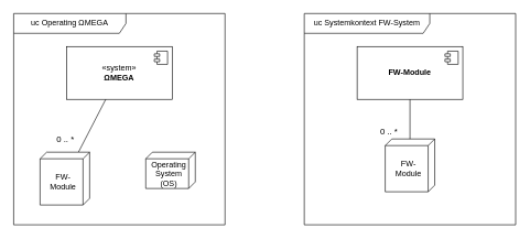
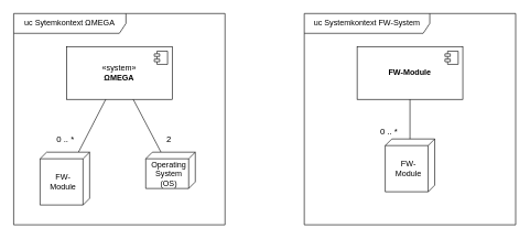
  <mxCell id="0" />
  <mxCell id="1" parent="0" />
- <mxCell id="2" value="uc Operating&amp;nbsp;ΩMEGA" style="shape=umlFrame;whiteSpace=wrap;html=1;pointerEvents=0;recursiveResize=0;container=1;collapsible=0;width=170;height=30;" vertex="1" parent="1"><mxGeometry x="20" y="20" width="320" height="320" as="geometry" /></mxCell>
+ <mxCell id="2" value="uc Sytemkontext&amp;nbsp;ΩMEGA" style="shape=umlFrame;whiteSpace=wrap;html=1;pointerEvents=0;recursiveResize=0;container=1;collapsible=0;width=170;height=30;" vertex="1" parent="1"><mxGeometry x="20" y="20" width="320" height="320" as="geometry" /></mxCell>
  <mxCell id="3" value="uc Systemkontext FW-System" style="shape=umlFrame;whiteSpace=wrap;html=1;pointerEvents=0;recursiveResize=0;container=1;collapsible=0;width=190;height=30;" vertex="1" parent="1"><mxGeometry x="460" y="20" width="320" height="320" as="geometry" /></mxCell>
  <mxCell id="4" value="«system»&lt;br&gt;&lt;b&gt;ΩMEGA&lt;/b&gt;" style="html=1;dropTarget=0;whiteSpace=wrap;" vertex="1" parent="1"><mxGeometry x="100" y="70" width="160" height="80" as="geometry" /></mxCell>
  <mxCell id="5" value="" style="shape=module;jettyWidth=8;jettyHeight=4;" vertex="1" parent="4"><mxGeometry x="1" width="20" height="20" relative="1" as="geometry"><mxPoint x="-27" y="7" as="offset" /></mxGeometry></mxCell>
  <mxCell id="6" style="rounded=0;orthogonalLoop=1;jettySize=auto;html=1;endArrow=none;endFill=0;" edge="1" parent="1" source="8" target="4"><mxGeometry relative="1" as="geometry" /></mxCell>
  <mxCell id="7" value="&lt;font style=&quot;font-size: 13px;&quot;&gt;0 .. *&lt;/font&gt;" style="edgeLabel;html=1;align=center;verticalAlign=middle;resizable=0;points=[];" vertex="1" connectable="0" parent="6"><mxGeometry x="-0.406" y="3" relative="1" as="geometry"><mxPoint x="-30" y="5" as="offset" /></mxGeometry></mxCell>
  <mxCell id="8" value="FW-Module" style="verticalAlign=middle;align=center;shape=cube;size=10;direction=south;fontStyle=0;html=1;boundedLbl=1;spacingLeft=5;whiteSpace=wrap;container=0;" vertex="1" parent="1"><mxGeometry x="60" y="230" width="75" height="80" as="geometry" /></mxCell>
+ <mxCell id="9" style="rounded=0;orthogonalLoop=1;jettySize=auto;html=1;endArrow=none;endFill=0;" edge="1" parent="1" source="11" target="4"><mxGeometry relative="1" as="geometry" /></mxCell>
+ <mxCell id="10" value="2" style="edgeLabel;html=1;align=center;verticalAlign=middle;resizable=0;points=[];fontSize=13;" vertex="1" connectable="0" parent="9"><mxGeometry x="-0.596" relative="1" as="geometry"><mxPoint x="20" y="-4" as="offset" /></mxGeometry></mxCell>
  <mxCell id="11" value="Operating&lt;br&gt;System &lt;br&gt;(OS)" style="verticalAlign=middle;align=center;shape=cube;size=10;direction=south;fontStyle=0;html=1;boundedLbl=1;spacingLeft=5;whiteSpace=wrap;container=0;" vertex="1" parent="1"><mxGeometry x="220" y="230" width="75" height="55" as="geometry" /></mxCell>
  <mxCell id="12" value="&lt;b&gt;FW-Module&lt;/b&gt;" style="html=1;dropTarget=0;whiteSpace=wrap;" vertex="1" parent="1"><mxGeometry x="540" y="70" width="160" height="80" as="geometry" /></mxCell>
  <mxCell id="13" value="" style="shape=module;jettyWidth=8;jettyHeight=4;" vertex="1" parent="12"><mxGeometry x="1" width="20" height="20" relative="1" as="geometry"><mxPoint x="-27" y="7" as="offset" /></mxGeometry></mxCell>
  <mxCell id="14" value="FW-Module" style="verticalAlign=middle;align=center;shape=cube;size=10;direction=south;fontStyle=0;html=1;boundedLbl=1;spacingLeft=5;whiteSpace=wrap;container=0;" vertex="1" parent="1"><mxGeometry x="582.5" y="210" width="75" height="80" as="geometry" /></mxCell>
  <mxCell id="15" style="rounded=0;orthogonalLoop=1;jettySize=auto;html=1;endArrow=none;endFill=0;" edge="1" parent="1" source="14" target="12"><mxGeometry relative="1" as="geometry"><mxPoint x="680" y="340" as="sourcePoint" /><mxPoint x="721" y="260" as="targetPoint" /></mxGeometry></mxCell>
  <mxCell id="16" value="&lt;font style=&quot;font-size: 13px;&quot;&gt;0 .. *&lt;/font&gt;" style="edgeLabel;html=1;align=center;verticalAlign=middle;resizable=0;points=[];" vertex="1" connectable="0" parent="15"><mxGeometry x="-0.406" y="3" relative="1" as="geometry"><mxPoint x="-30" y="5" as="offset" /></mxGeometry></mxCell>
